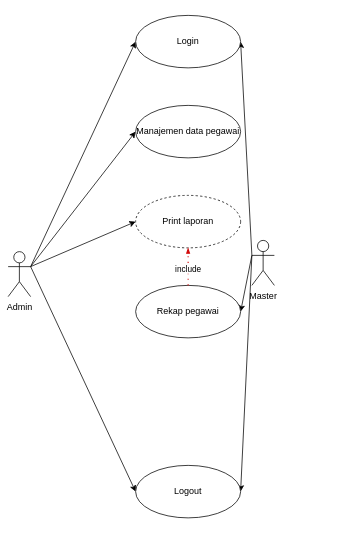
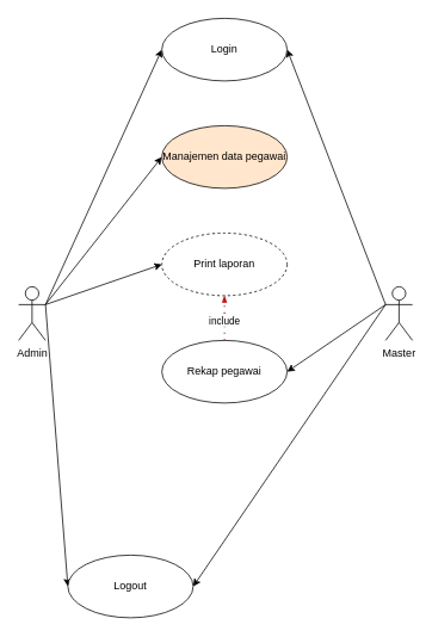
  <mxCell id="0" />
  <mxCell id="1" parent="0" />
  <mxCell id="2" style="rounded=0;orthogonalLoop=1;jettySize=auto;html=1;exitX=1;exitY=0.333;exitDx=0;exitDy=0;exitPerimeter=0;entryX=0;entryY=0.5;entryDx=0;entryDy=0;" parent="1" source="6" target="11" edge="1"><mxGeometry relative="1" as="geometry" /></mxCell>
  <mxCell id="3" style="rounded=0;orthogonalLoop=1;jettySize=auto;html=1;exitX=1;exitY=0.333;exitDx=0;exitDy=0;exitPerimeter=0;entryX=0;entryY=0.5;entryDx=0;entryDy=0;" parent="1" source="6" target="12" edge="1"><mxGeometry relative="1" as="geometry" /></mxCell>
  <mxCell id="4" style="rounded=0;orthogonalLoop=1;jettySize=auto;html=1;exitX=1;exitY=0.333;exitDx=0;exitDy=0;exitPerimeter=0;entryX=0;entryY=0.5;entryDx=0;entryDy=0;" parent="1" source="6" target="15" edge="1"><mxGeometry relative="1" as="geometry" /></mxCell>
  <mxCell id="5" style="rounded=0;orthogonalLoop=1;jettySize=auto;html=1;exitX=1;exitY=0.333;exitDx=0;exitDy=0;exitPerimeter=0;entryX=0;entryY=0.5;entryDx=0;entryDy=0;" parent="1" source="6" target="13" edge="1"><mxGeometry relative="1" as="geometry" /></mxCell>
- <mxCell id="6" value="Admin" style="shape=umlActor;verticalLabelPosition=bottom;verticalAlign=top;html=1;outlineConnect=0;" parent="1" vertex="1"><mxGeometry x="10" y="335" width="30" height="60" as="geometry" /></mxCell>
+ <mxCell id="6" value="Admin" style="shape=umlActor;verticalLabelPosition=bottom;verticalAlign=top;html=1;outlineConnect=0;" parent="1" vertex="1"><mxGeometry x="20" y="320" width="30" height="60" as="geometry" /></mxCell>
  <mxCell id="7" style="rounded=0;orthogonalLoop=1;jettySize=auto;html=1;exitX=0;exitY=0.333;exitDx=0;exitDy=0;exitPerimeter=0;entryX=1;entryY=0.5;entryDx=0;entryDy=0;" parent="1" source="10" target="11" edge="1"><mxGeometry relative="1" as="geometry" /></mxCell>
  <mxCell id="8" style="rounded=0;orthogonalLoop=1;jettySize=auto;html=1;exitX=0;exitY=0.333;exitDx=0;exitDy=0;exitPerimeter=0;entryX=1;entryY=0.5;entryDx=0;entryDy=0;" parent="1" source="10" target="15" edge="1"><mxGeometry relative="1" as="geometry" /></mxCell>
  <mxCell id="9" style="rounded=0;orthogonalLoop=1;jettySize=auto;html=1;exitX=0;exitY=0.333;exitDx=0;exitDy=0;exitPerimeter=0;entryX=1;entryY=0.5;entryDx=0;entryDy=0;" parent="1" source="10" target="14" edge="1"><mxGeometry relative="1" as="geometry" /></mxCell>
- <mxCell id="10" value="Master" style="shape=umlActor;verticalLabelPosition=bottom;verticalAlign=top;html=1;outlineConnect=0;" parent="1" vertex="1"><mxGeometry x="335" y="320" width="30" height="60" as="geometry" /></mxCell>
+ <mxCell id="10" value="Master" style="shape=umlActor;verticalLabelPosition=bottom;verticalAlign=top;html=1;outlineConnect=0;" parent="1" vertex="1"><mxGeometry x="430" y="320" width="30" height="60" as="geometry" /></mxCell>
  <mxCell id="11" value="Login" style="ellipse;whiteSpace=wrap;html=1;" parent="1" vertex="1"><mxGeometry x="180" y="20" width="140" height="70" as="geometry" /></mxCell>
- <mxCell id="12" value="Manajemen data pegawai" style="ellipse;whiteSpace=wrap;html=1;" parent="1" vertex="1"><mxGeometry x="180" y="140" width="140" height="70" as="geometry" /></mxCell>
+ <mxCell id="12" value="Manajemen data pegawai" style="ellipse;whiteSpace=wrap;html=1;fillColor=#ffe6cc;" parent="1" vertex="1"><mxGeometry x="180" y="140" width="140" height="70" as="geometry" /></mxCell>
  <mxCell id="13" value="Print laporan" style="ellipse;whiteSpace=wrap;html=1;dashed=1;" parent="1" vertex="1"><mxGeometry x="180" y="260" width="140" height="70" as="geometry" /></mxCell>
  <mxCell id="14" value="Rekap pegawai" style="ellipse;whiteSpace=wrap;html=1;" parent="1" vertex="1"><mxGeometry x="180" y="380" width="140" height="70" as="geometry" /></mxCell>
- <mxCell id="15" value="Logout" style="ellipse;whiteSpace=wrap;html=1;" parent="1" vertex="1"><mxGeometry x="180" y="620" width="140" height="70" as="geometry" /></mxCell>
+ <mxCell id="15" value="Logout" style="ellipse;whiteSpace=wrap;html=1;" parent="1" vertex="1"><mxGeometry x="75" y="620" width="140" height="70" as="geometry" /></mxCell>
  <mxCell id="16" value="" style="endArrow=blockThin;html=1;strokeColor=#d20a0a;bendable=1;rounded=0;endFill=1;endSize=4;startArrow=none;startFill=0;startSize=4;jumpStyle=none;jumpSize=0;targetPerimeterSpacing=15;dashed=1;strokeWidth=1.5;dashPattern=1 4;exitX=0.5;exitY=0;exitDx=0;exitDy=0;entryX=0.5;entryY=1;entryDx=0;entryDy=0;" parent="1" source="14" target="13" edge="1"><mxGeometry width="50" height="50" relative="1" as="geometry"><mxPoint x="170" y="390" as="sourcePoint" /><mxPoint x="290" y="390" as="targetPoint" /></mxGeometry></mxCell>
  <mxCell id="17" value="include" style="edgeLabel;html=1;align=center;verticalAlign=middle;resizable=0;points=[];" parent="16" vertex="1" connectable="0"><mxGeometry x="-0.093" y="1" relative="1" as="geometry"><mxPoint as="offset" /></mxGeometry></mxCell>
